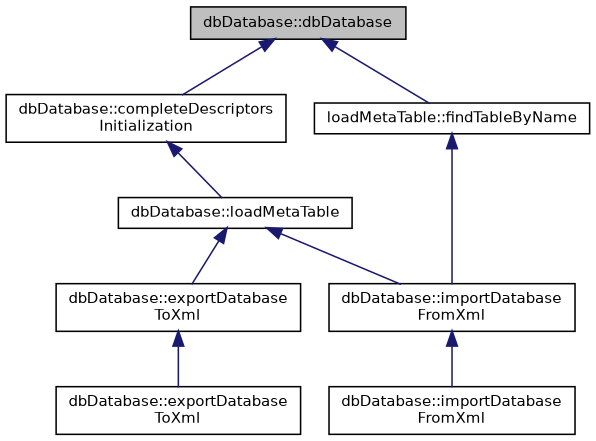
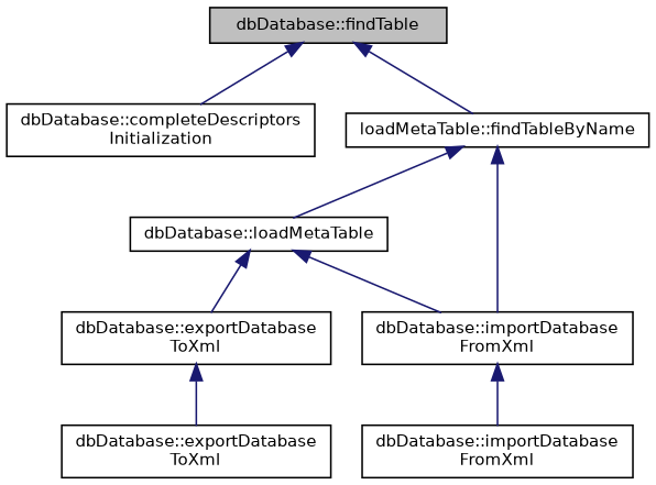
  digraph {
    rankdir=TB
    node [color=black fillcolor=white fontname=Helvetica fontsize=10 shape=record style=filled]
    edge [color=midnightblue dir=back fontname=Helvetica fontsize=10 labelfontname=Helvetica labelfontsize=10 style=solid]
-   n1 [fillcolor=grey75 fontcolor=black height=0.2 label="dbDatabase::dbDatabase" width=0.4]
+   n1 [fillcolor=grey75 fontcolor=black height=0.2 label="dbDatabase::findTable" width=0.4]
    n2 [height=0.2 label="dbDatabase::completeDescriptors\lInitialization" width=0.4]
    n3 [height=0.2 label="loadMetaTable::findTableByName" width=0.4]
    n4 [height=0.2 label="dbDatabase::loadMetaTable" width=0.4]
    n5 [height=0.2 label="dbDatabase::importDatabase\lFromXml" width=0.4]
    n6 [height=0.2 label="dbDatabase::exportDatabase\lToXml" width=0.4]
    n7 [height=0.2 label="dbDatabase::exportDatabase\lToXml" width=0.4]
    n8 [height=0.2 label="dbDatabase::importDatabase\lFromXml" width=0.4]
    n1 -> n2
    n1 -> n3
-   n2 -> n4
+   n3 -> n4
    n3 -> n5
    n4 -> n5
    n4 -> n6
    n5 -> n8
    n6 -> n7
  }
